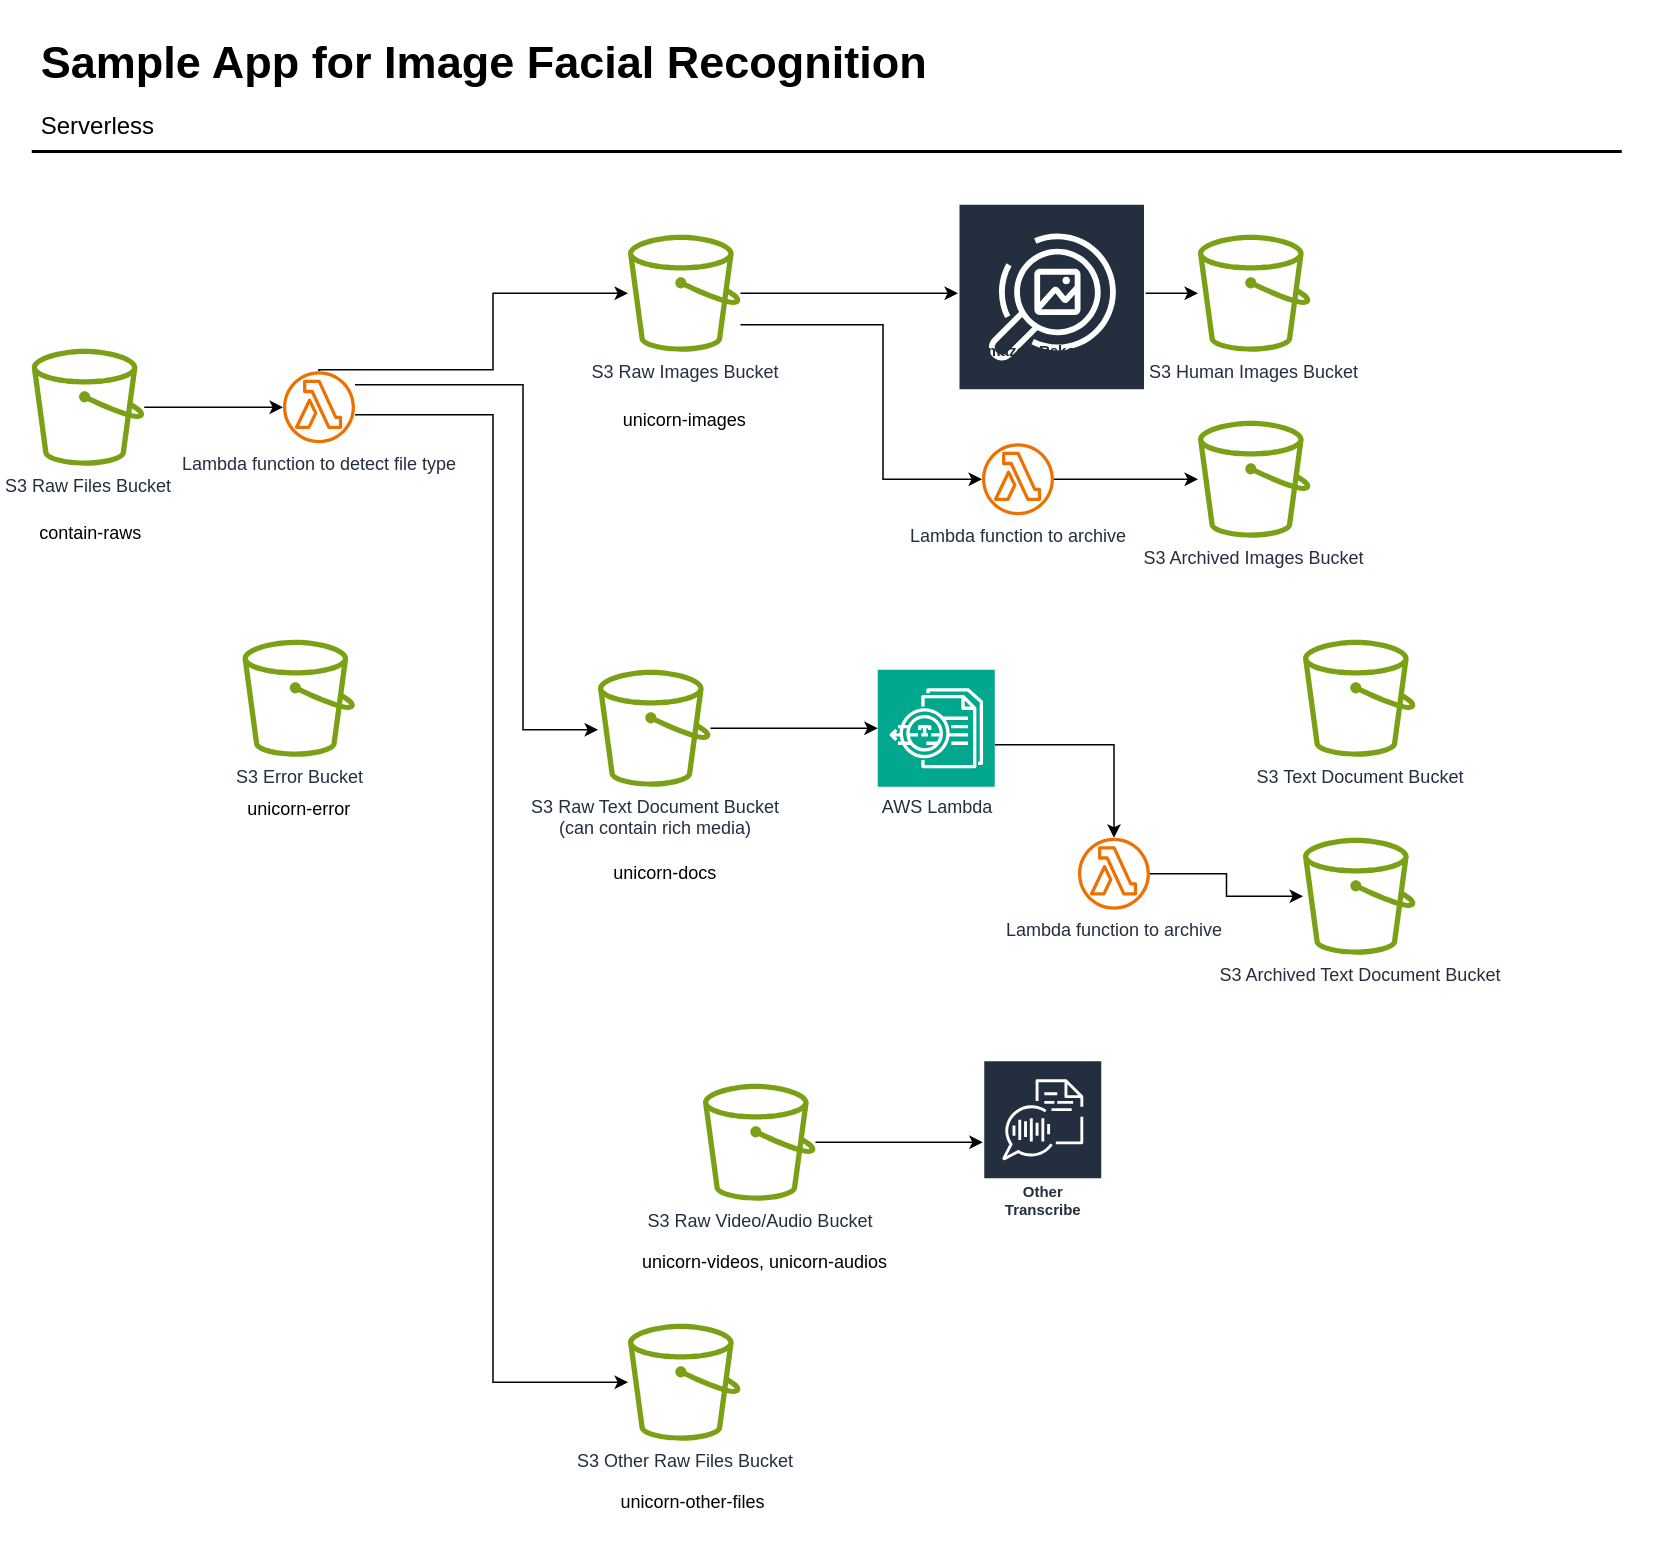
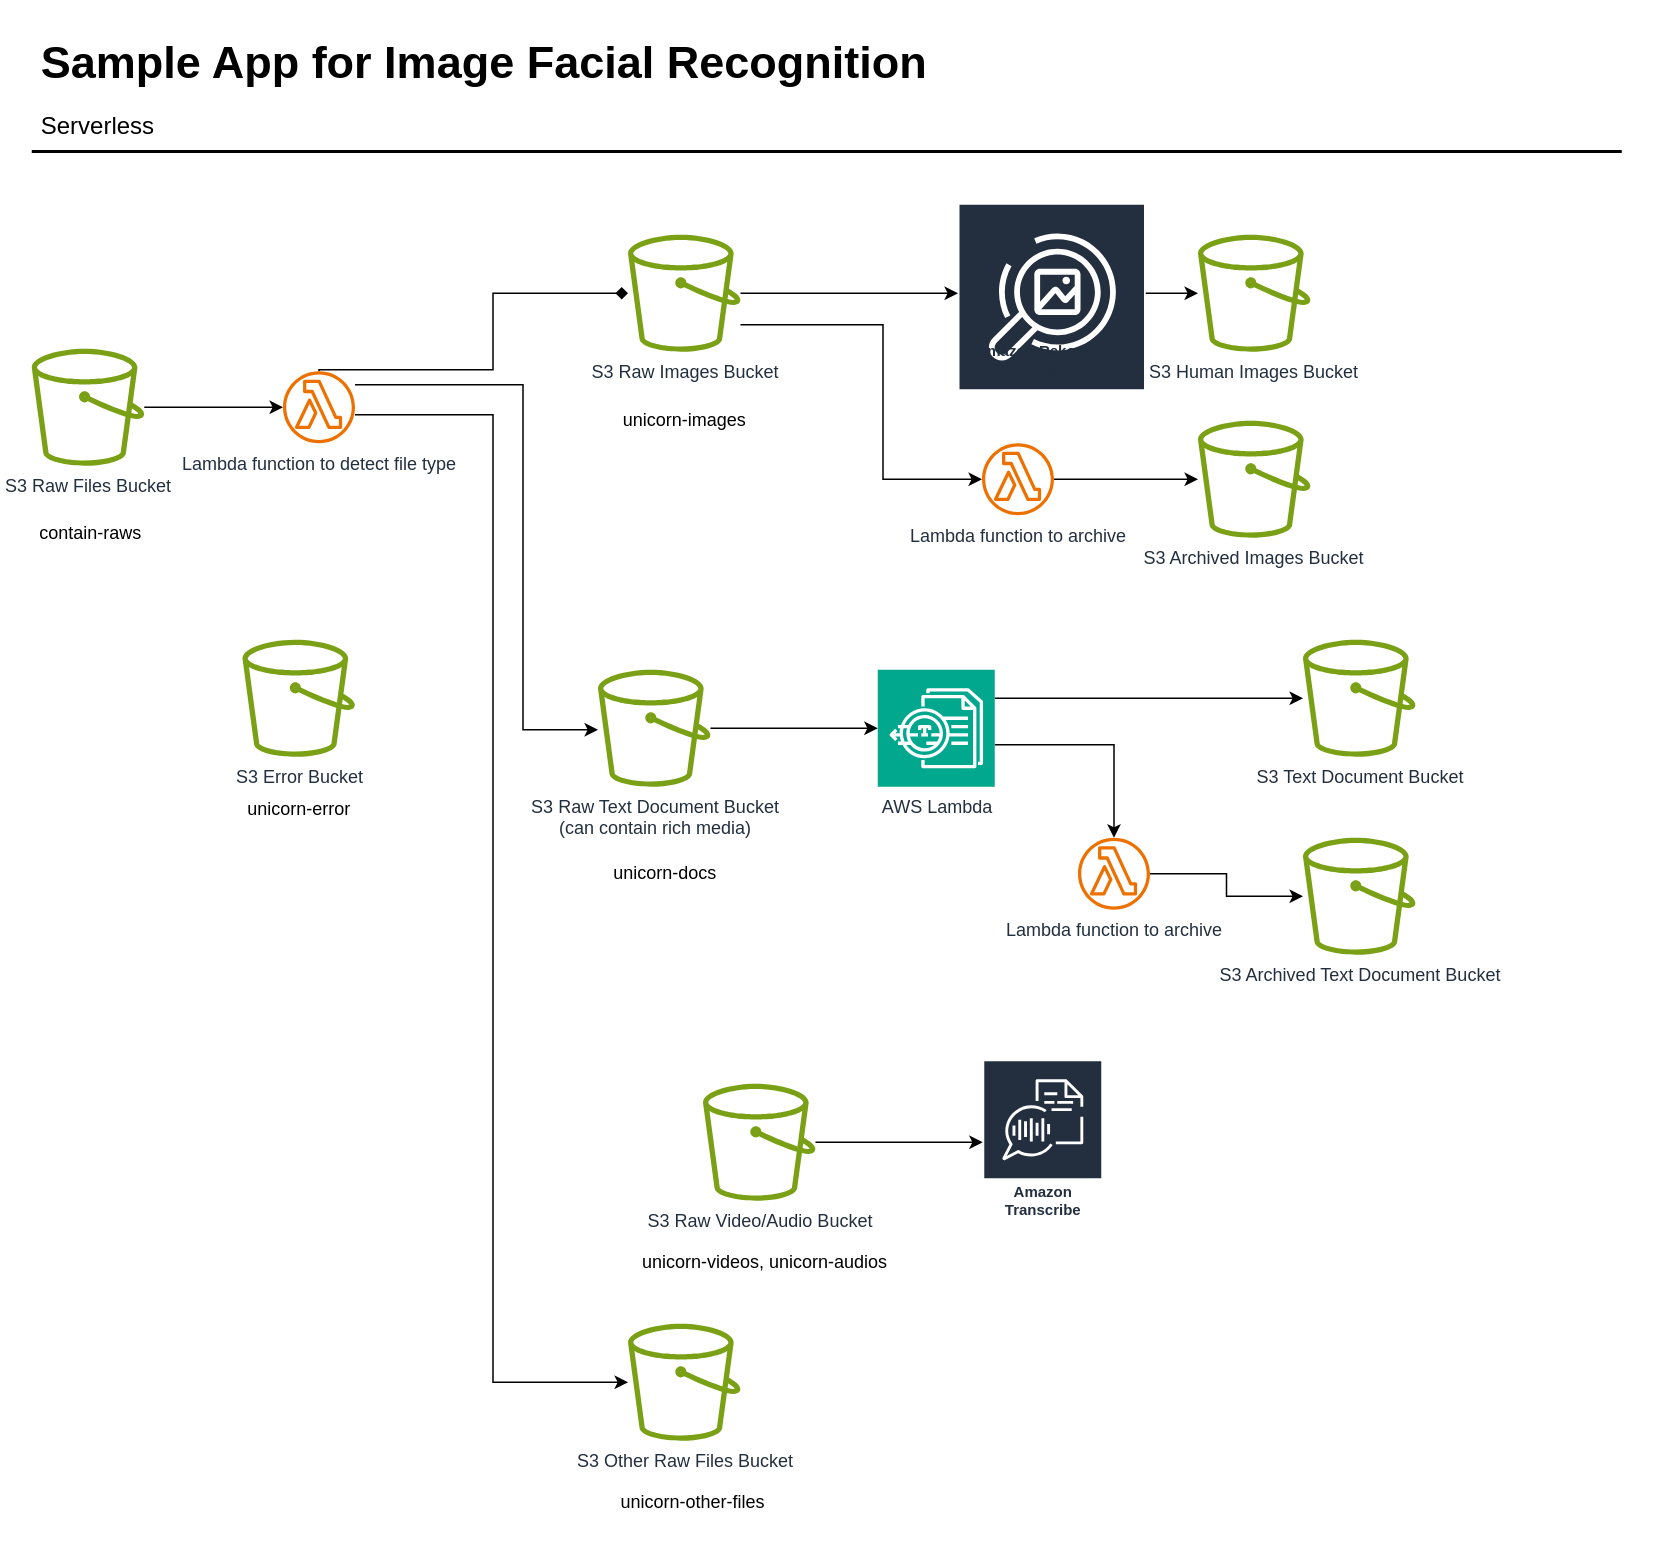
  <mxCell id="0" />
  <mxCell id="1" parent="0" />
  <mxCell id="2" value="Sample App for Image Facial Recognition" style="text;html=1;resizable=0;points=[];autosize=1;align=left;verticalAlign=top;spacingTop=-4;fontSize=30;fontStyle=1" parent="1" vertex="1"><mxGeometry x="24.5" y="20.5" width="580" height="40" as="geometry" /></mxCell>
  <mxCell id="3" value="Serverless" style="text;html=1;resizable=0;points=[];autosize=1;align=left;verticalAlign=top;spacingTop=-4;fontSize=16;" parent="1" vertex="1"><mxGeometry x="24.5" y="70.5" width="100" height="30" as="geometry" /></mxCell>
  <mxCell id="4" value="" style="line;strokeWidth=2;html=1;fontSize=14;" parent="1" vertex="1"><mxGeometry x="20.5" y="95.5" width="1060" height="10" as="geometry" /></mxCell>
  <mxCell id="5" style="edgeStyle=orthogonalEdgeStyle;rounded=0;orthogonalLoop=1;jettySize=auto;html=1;" parent="1" source="7" target="11" edge="1"><mxGeometry relative="1" as="geometry"><Array as="points"><mxPoint x="587.99" y="216" /><mxPoint x="587.99" y="319" /></Array></mxGeometry></mxCell>
  <mxCell id="6" style="edgeStyle=orthogonalEdgeStyle;rounded=0;orthogonalLoop=1;jettySize=auto;html=1;" parent="1" source="7" target="26" edge="1"><mxGeometry relative="1" as="geometry" /></mxCell>
  <mxCell id="7" value="S3 Raw Images Bucket" style="sketch=0;outlineConnect=0;fontColor=#232F3E;gradientColor=none;fillColor=#7AA116;strokeColor=none;dashed=0;verticalLabelPosition=bottom;verticalAlign=top;align=center;html=1;fontSize=12;fontStyle=0;aspect=fixed;pointerEvents=1;shape=mxgraph.aws4.bucket;" parent="1" vertex="1"><mxGeometry x="418" y="156" width="75" height="78" as="geometry" /></mxCell>
  <mxCell id="8" value="S3 Human Images Bucket" style="sketch=0;outlineConnect=0;fontColor=#232F3E;gradientColor=none;fillColor=#7AA116;strokeColor=none;dashed=0;verticalLabelPosition=bottom;verticalAlign=top;align=center;html=1;fontSize=12;fontStyle=0;aspect=fixed;pointerEvents=1;shape=mxgraph.aws4.bucket;" parent="1" vertex="1"><mxGeometry x="797.99" y="156" width="75" height="78" as="geometry" /></mxCell>
  <mxCell id="9" value="S3 Archived Images Bucket" style="sketch=0;outlineConnect=0;fontColor=#232F3E;gradientColor=none;fillColor=#7AA116;strokeColor=none;dashed=0;verticalLabelPosition=bottom;verticalAlign=top;align=center;html=1;fontSize=12;fontStyle=0;aspect=fixed;pointerEvents=1;shape=mxgraph.aws4.bucket;" parent="1" vertex="1"><mxGeometry x="797.99" y="280" width="75" height="78" as="geometry" /></mxCell>
  <mxCell id="10" style="edgeStyle=orthogonalEdgeStyle;rounded=0;orthogonalLoop=1;jettySize=auto;html=1;" parent="1" source="11" target="9" edge="1"><mxGeometry relative="1" as="geometry" /></mxCell>
  <mxCell id="11" value="Lambda function to archive" style="sketch=0;outlineConnect=0;fontColor=#232F3E;gradientColor=none;fillColor=#ED7100;strokeColor=none;dashed=0;verticalLabelPosition=bottom;verticalAlign=top;align=center;html=1;fontSize=12;fontStyle=0;aspect=fixed;pointerEvents=1;shape=mxgraph.aws4.lambda_function;" parent="1" vertex="1"><mxGeometry x="654" y="295" width="48" height="48" as="geometry" /></mxCell>
  <mxCell id="12" style="edgeStyle=orthogonalEdgeStyle;rounded=0;orthogonalLoop=1;jettySize=auto;html=1;" parent="1" source="13" target="17" edge="1"><mxGeometry relative="1" as="geometry" /></mxCell>
  <mxCell id="13" value="S3 Raw Files Bucket" style="sketch=0;outlineConnect=0;fontColor=#232F3E;gradientColor=none;fillColor=#7AA116;strokeColor=none;dashed=0;verticalLabelPosition=bottom;verticalAlign=top;align=center;html=1;fontSize=12;fontStyle=0;aspect=fixed;pointerEvents=1;shape=mxgraph.aws4.bucket;" parent="1" vertex="1"><mxGeometry x="20.5" y="232" width="75" height="78" as="geometry" /></mxCell>
- <mxCell id="14" style="edgeStyle=orthogonalEdgeStyle;rounded=0;orthogonalLoop=1;jettySize=auto;html=1;" parent="1" source="17" target="7" edge="1"><mxGeometry relative="1" as="geometry"><Array as="points"><mxPoint x="212" y="246" /><mxPoint x="328" y="246" /><mxPoint x="328" y="195" /></Array></mxGeometry></mxCell>
+ <mxCell id="14" style="edgeStyle=orthogonalEdgeStyle;rounded=0;orthogonalLoop=1;jettySize=auto;html=1;endArrow=diamond;" parent="1" source="17" target="7" edge="1"><mxGeometry relative="1" as="geometry"><Array as="points"><mxPoint x="212" y="246" /><mxPoint x="328" y="246" /><mxPoint x="328" y="195" /></Array></mxGeometry></mxCell>
  <mxCell id="15" style="edgeStyle=orthogonalEdgeStyle;rounded=0;orthogonalLoop=1;jettySize=auto;html=1;" parent="1" source="17" target="18" edge="1"><mxGeometry relative="1" as="geometry"><Array as="points"><mxPoint x="348" y="256" /><mxPoint x="348" y="486" /></Array></mxGeometry></mxCell>
  <mxCell id="16" style="edgeStyle=orthogonalEdgeStyle;rounded=0;orthogonalLoop=1;jettySize=auto;html=1;" parent="1" source="17" target="21" edge="1"><mxGeometry relative="1" as="geometry"><Array as="points"><mxPoint x="328" y="276" /><mxPoint x="328" y="921" /></Array></mxGeometry></mxCell>
  <mxCell id="17" value="Lambda function to detect file type" style="sketch=0;outlineConnect=0;fontColor=#232F3E;gradientColor=none;fillColor=#ED7100;strokeColor=none;dashed=0;verticalLabelPosition=bottom;verticalAlign=top;align=center;html=1;fontSize=12;fontStyle=0;aspect=fixed;pointerEvents=1;shape=mxgraph.aws4.lambda_function;" parent="1" vertex="1"><mxGeometry x="188" y="247" width="48" height="48" as="geometry" /></mxCell>
  <mxCell id="18" value="S3 Raw Text Document Bucket&lt;br&gt;(can contain rich media)" style="sketch=0;outlineConnect=0;fontColor=#232F3E;gradientColor=none;fillColor=#7AA116;strokeColor=none;dashed=0;verticalLabelPosition=bottom;verticalAlign=top;align=center;html=1;fontSize=12;fontStyle=0;aspect=fixed;pointerEvents=1;shape=mxgraph.aws4.bucket;" parent="1" vertex="1"><mxGeometry x="398" y="446" width="75" height="78" as="geometry" /></mxCell>
  <mxCell id="19" style="edgeStyle=orthogonalEdgeStyle;rounded=0;orthogonalLoop=1;jettySize=auto;html=1;" parent="1" source="20" target="27" edge="1"><mxGeometry relative="1" as="geometry" /></mxCell>
  <mxCell id="20" value="S3 Raw Video/Audio Bucket" style="sketch=0;outlineConnect=0;fontColor=#232F3E;gradientColor=none;fillColor=#7AA116;strokeColor=none;dashed=0;verticalLabelPosition=bottom;verticalAlign=top;align=center;html=1;fontSize=12;fontStyle=0;aspect=fixed;pointerEvents=1;shape=mxgraph.aws4.bucket;" parent="1" vertex="1"><mxGeometry x="468" y="722" width="75" height="78" as="geometry" /></mxCell>
  <mxCell id="21" value="S3 Other Raw Files Bucket" style="sketch=0;outlineConnect=0;fontColor=#232F3E;gradientColor=none;fillColor=#7AA116;strokeColor=none;dashed=0;verticalLabelPosition=bottom;verticalAlign=top;align=center;html=1;fontSize=12;fontStyle=0;aspect=fixed;pointerEvents=1;shape=mxgraph.aws4.bucket;" parent="1" vertex="1"><mxGeometry x="418.01" y="882" width="75" height="78" as="geometry" /></mxCell>
+ <mxCell id="22" style="edgeStyle=orthogonalEdgeStyle;rounded=0;orthogonalLoop=1;jettySize=auto;html=1;" parent="1" source="24" target="30" edge="1"><mxGeometry relative="1" as="geometry"><Array as="points"><mxPoint x="718" y="465" /><mxPoint x="718" y="465" /></Array></mxGeometry></mxCell>
  <mxCell id="23" style="edgeStyle=orthogonalEdgeStyle;rounded=0;orthogonalLoop=1;jettySize=auto;html=1;" parent="1" source="24" target="32" edge="1"><mxGeometry relative="1" as="geometry"><Array as="points"><mxPoint x="742" y="496" /></Array></mxGeometry></mxCell>
  <mxCell id="24" value="AWS Lambda" style="sketch=0;points=[[0,0,0],[0.25,0,0],[0.5,0,0],[0.75,0,0],[1,0,0],[0,1,0],[0.25,1,0],[0.5,1,0],[0.75,1,0],[1,1,0],[0,0.25,0],[0,0.5,0],[0,0.75,0],[1,0.25,0],[1,0.5,0],[1,0.75,0]];outlineConnect=0;fontColor=#232F3E;fillColor=#01A88D;strokeColor=#ffffff;dashed=0;verticalLabelPosition=bottom;verticalAlign=top;align=center;html=1;fontSize=12;fontStyle=0;aspect=fixed;shape=mxgraph.aws4.resourceIcon;resIcon=mxgraph.aws4.textract;" parent="1" vertex="1"><mxGeometry x="584.5" y="446" width="78" height="78" as="geometry" /></mxCell>
  <mxCell id="25" style="edgeStyle=orthogonalEdgeStyle;rounded=0;orthogonalLoop=1;jettySize=auto;html=1;" parent="1" source="26" target="8" edge="1"><mxGeometry relative="1" as="geometry" /></mxCell>
  <mxCell id="26" value="Amazon Rekognition Image" style="sketch=0;outlineConnect=0;fontColor=#232F3E;gradientColor=none;strokeColor=#ffffff;fillColor=#232F3E;dashed=0;verticalLabelPosition=middle;verticalAlign=bottom;align=center;html=1;whiteSpace=wrap;fontSize=10;fontStyle=1;spacing=3;shape=mxgraph.aws4.productIcon;prIcon=mxgraph.aws4.rekognition_image;" parent="1" vertex="1"><mxGeometry x="638" y="135" width="125" height="120" as="geometry" /></mxCell>
- <mxCell id="27" value="Other Transcribe" style="sketch=0;outlineConnect=0;fontColor=#232F3E;gradientColor=none;strokeColor=#ffffff;fillColor=#232F3E;dashed=0;verticalLabelPosition=middle;verticalAlign=bottom;align=center;html=1;whiteSpace=wrap;fontSize=10;fontStyle=1;spacing=3;shape=mxgraph.aws4.productIcon;prIcon=mxgraph.aws4.transcribe;" parent="1" vertex="1"><mxGeometry x="654.51" y="706" width="80" height="110" as="geometry" /></mxCell>
+ <mxCell id="27" value="Amazon Transcribe" style="sketch=0;outlineConnect=0;fontColor=#232F3E;gradientColor=none;strokeColor=#ffffff;fillColor=#232F3E;dashed=0;verticalLabelPosition=middle;verticalAlign=bottom;align=center;html=1;whiteSpace=wrap;fontSize=10;fontStyle=1;spacing=3;shape=mxgraph.aws4.productIcon;prIcon=mxgraph.aws4.transcribe;" parent="1" vertex="1"><mxGeometry x="654.51" y="706" width="80" height="110" as="geometry" /></mxCell>
  <mxCell id="28" style="edgeStyle=orthogonalEdgeStyle;rounded=0;orthogonalLoop=1;jettySize=auto;html=1;entryX=0;entryY=0.5;entryDx=0;entryDy=0;entryPerimeter=0;" parent="1" source="18" target="24" edge="1"><mxGeometry relative="1" as="geometry" /></mxCell>
  <mxCell id="29" value="S3 Archived Text Document Bucket" style="sketch=0;outlineConnect=0;fontColor=#232F3E;gradientColor=none;fillColor=#7AA116;strokeColor=none;dashed=0;verticalLabelPosition=bottom;verticalAlign=top;align=center;html=1;fontSize=12;fontStyle=0;aspect=fixed;pointerEvents=1;shape=mxgraph.aws4.bucket;" parent="1" vertex="1"><mxGeometry x="868" y="558" width="75" height="78" as="geometry" /></mxCell>
  <mxCell id="30" value="S3 Text Document Bucket" style="sketch=0;outlineConnect=0;fontColor=#232F3E;gradientColor=none;fillColor=#7AA116;strokeColor=none;dashed=0;verticalLabelPosition=bottom;verticalAlign=top;align=center;html=1;fontSize=12;fontStyle=0;aspect=fixed;pointerEvents=1;shape=mxgraph.aws4.bucket;" parent="1" vertex="1"><mxGeometry x="868" y="426" width="75" height="78" as="geometry" /></mxCell>
  <mxCell id="31" style="edgeStyle=orthogonalEdgeStyle;rounded=0;orthogonalLoop=1;jettySize=auto;html=1;" parent="1" source="32" target="29" edge="1"><mxGeometry relative="1" as="geometry" /></mxCell>
  <mxCell id="32" value="Lambda function to archive" style="sketch=0;outlineConnect=0;fontColor=#232F3E;gradientColor=none;fillColor=#ED7100;strokeColor=none;dashed=0;verticalLabelPosition=bottom;verticalAlign=top;align=center;html=1;fontSize=12;fontStyle=0;aspect=fixed;pointerEvents=1;shape=mxgraph.aws4.lambda_function;" parent="1" vertex="1"><mxGeometry x="718" y="558" width="48" height="48" as="geometry" /></mxCell>
  <mxCell id="33" value="contain-raws" style="text;html=1;align=center;verticalAlign=middle;whiteSpace=wrap;rounded=0;" vertex="1" parent="1"><mxGeometry x="20.5" y="340" width="77.5" height="30" as="geometry" /></mxCell>
  <mxCell id="34" value="S3 Error Bucket&lt;div&gt;&lt;br/&gt;&lt;/div&gt;" style="sketch=0;outlineConnect=0;fontColor=#232F3E;gradientColor=none;fillColor=#7AA116;strokeColor=none;dashed=0;verticalLabelPosition=bottom;verticalAlign=top;align=center;html=1;fontSize=12;fontStyle=0;aspect=fixed;pointerEvents=1;shape=mxgraph.aws4.bucket;" vertex="1" parent="1"><mxGeometry x="161" y="426" width="75" height="78" as="geometry" /></mxCell>
  <mxCell id="35" value="unicorn-images" style="text;html=1;align=center;verticalAlign=middle;whiteSpace=wrap;rounded=0;" vertex="1" parent="1"><mxGeometry x="410.5" y="265" width="90" height="30" as="geometry" /></mxCell>
  <mxCell id="36" value="unicorn-docs" style="text;html=1;align=center;verticalAlign=middle;whiteSpace=wrap;rounded=0;" vertex="1" parent="1"><mxGeometry x="398" y="567" width="90" height="30" as="geometry" /></mxCell>
  <mxCell id="37" value="unicorn-videos, unicorn-audios" style="text;html=1;align=center;verticalAlign=middle;whiteSpace=wrap;rounded=0;" vertex="1" parent="1"><mxGeometry x="418.01" y="826" width="182.5" height="30" as="geometry" /></mxCell>
  <mxCell id="38" value="unicorn-other-files" style="text;html=1;align=center;verticalAlign=middle;whiteSpace=wrap;rounded=0;" vertex="1" parent="1"><mxGeometry x="370" y="986" width="182.5" height="30" as="geometry" /></mxCell>
  <mxCell id="39" value="unicorn-error" style="text;html=1;align=center;verticalAlign=middle;whiteSpace=wrap;rounded=0;" vertex="1" parent="1"><mxGeometry x="153.5" y="524" width="90" height="30" as="geometry" /></mxCell>
